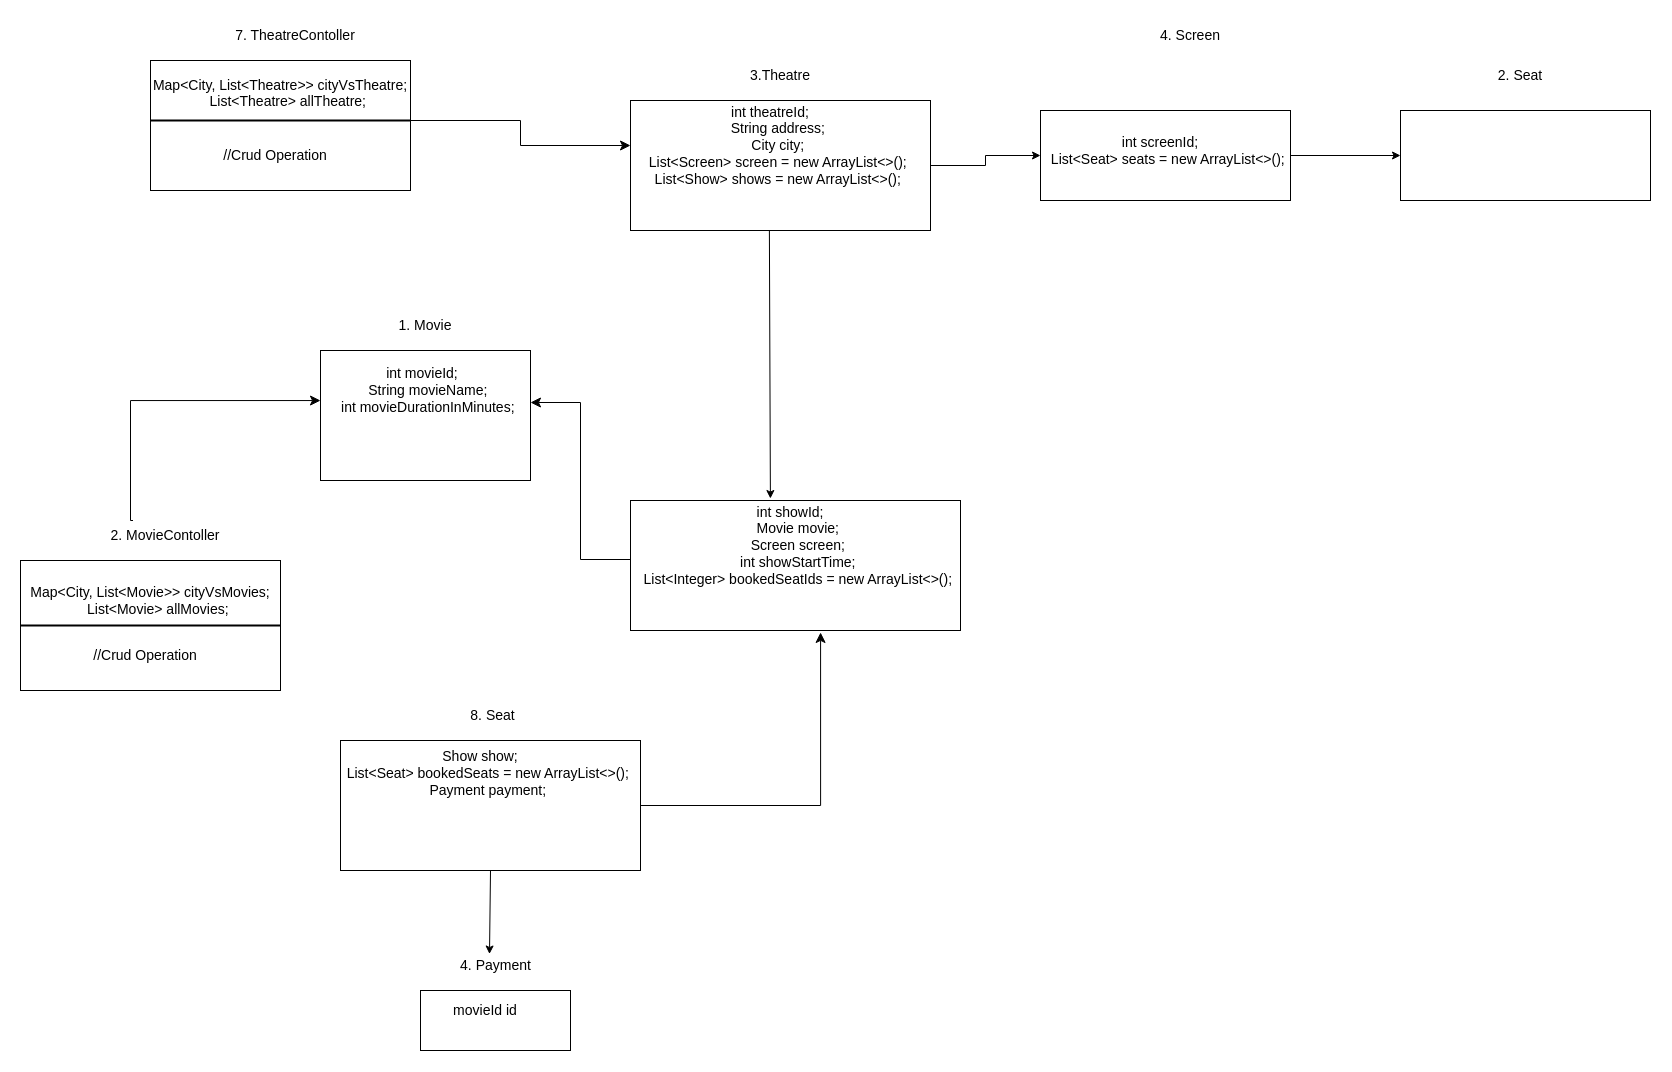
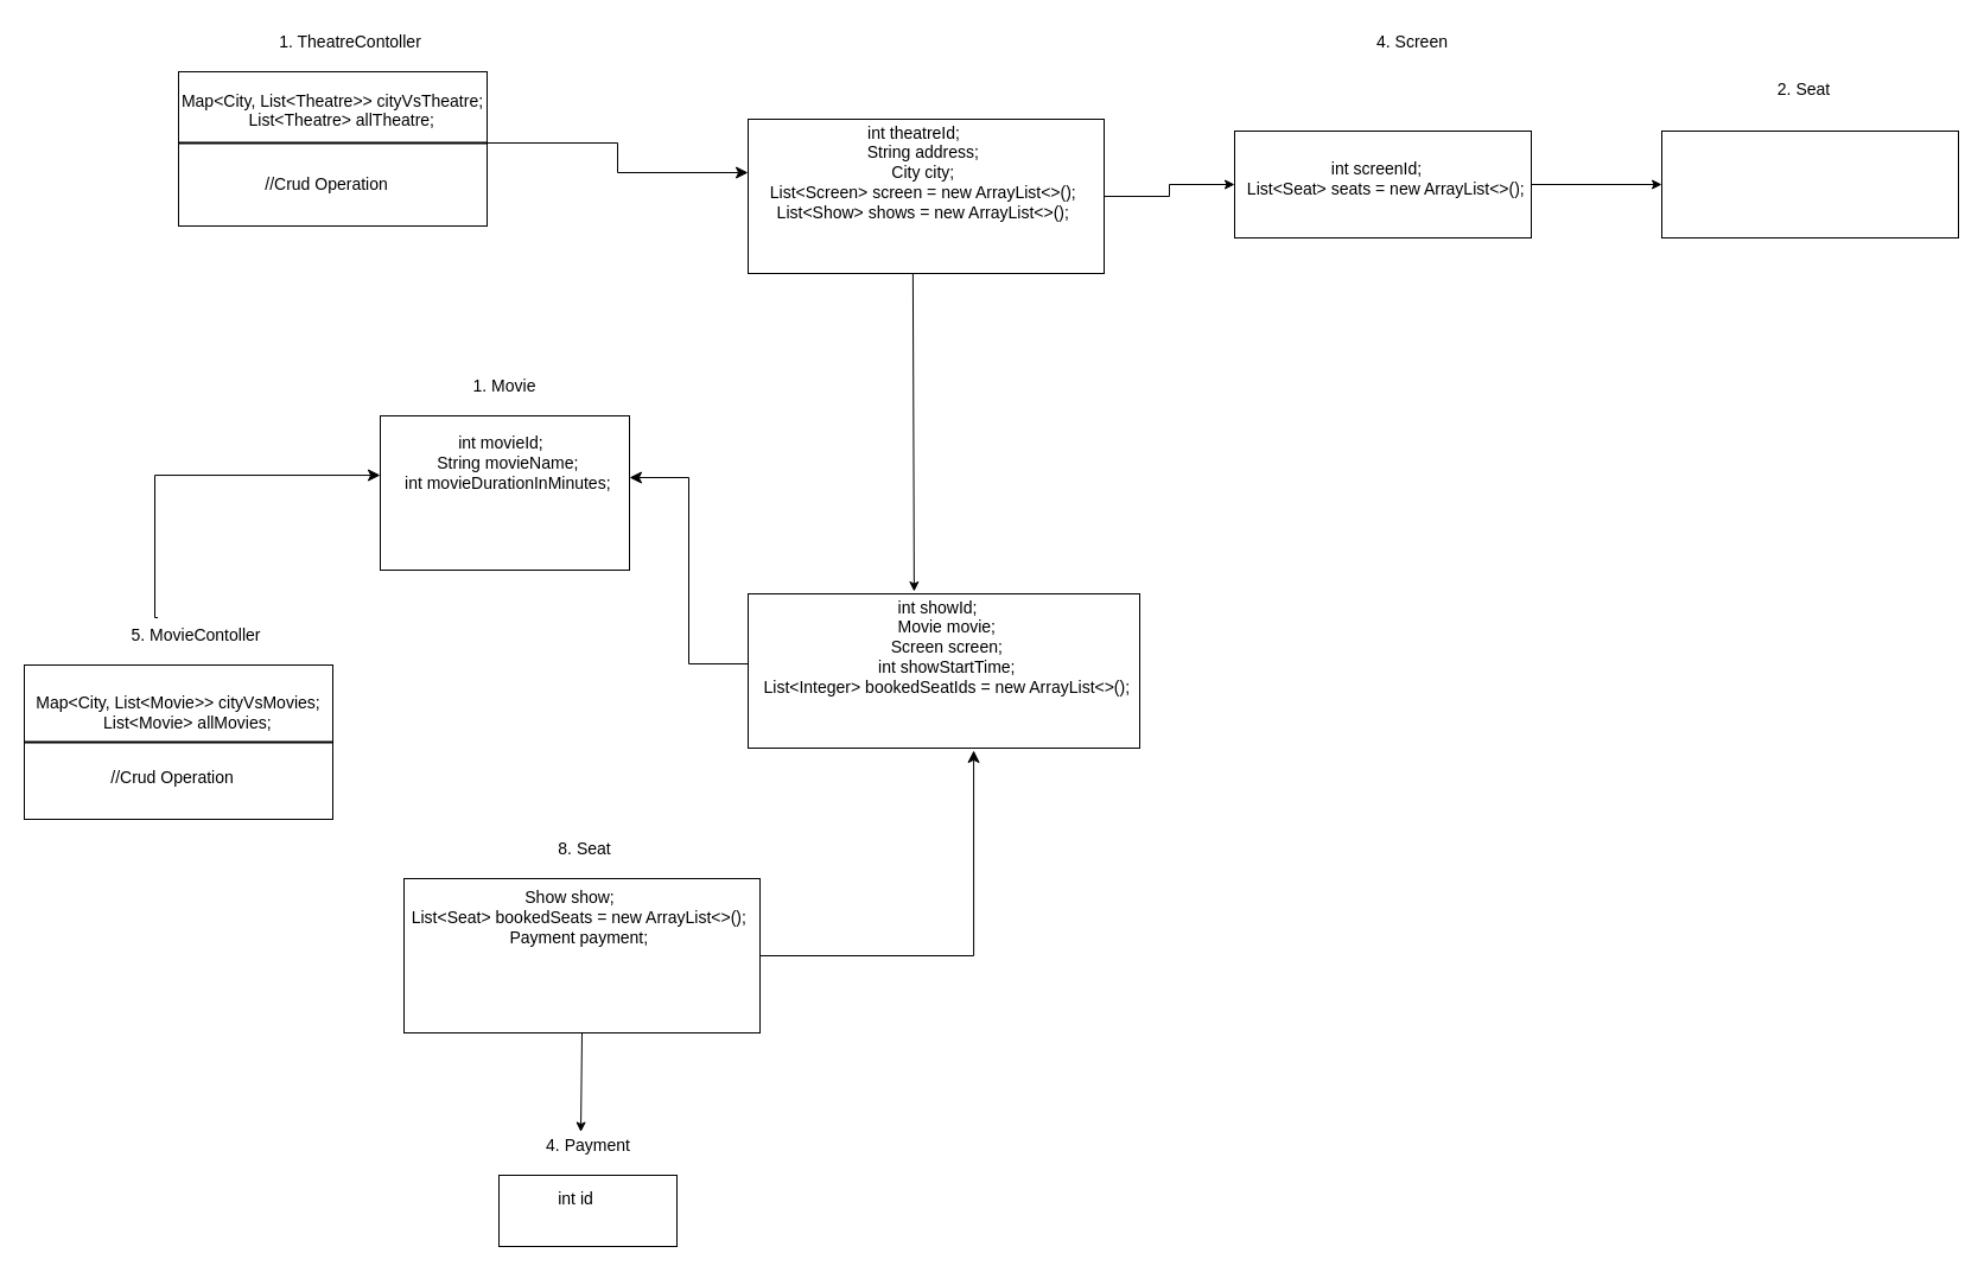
  <mxCell id="0" />
  <mxCell id="1" parent="0" />
  <mxCell id="2" value="" style="rounded=0;whiteSpace=wrap;html=1;" parent="1" vertex="1"><mxGeometry x="320" y="350" width="210" height="130" as="geometry" /></mxCell>
  <mxCell id="3" value="&lt;font style=&quot;font-size: 14px;&quot;&gt;1. Movie&lt;/font&gt;" style="text;html=1;align=center;verticalAlign=middle;whiteSpace=wrap;rounded=0;" parent="1" vertex="1"><mxGeometry x="395" y="310" width="60" height="30" as="geometry" /></mxCell>
  <mxCell id="4" value="&lt;pre lang=&quot;java&quot; class=&quot;code highlight&quot;&gt;&lt;font face=&quot;Helvetica&quot; style=&quot;font-size: 14px;&quot;&gt;&lt;span style=&quot;&quot; class=&quot;&quot;&gt; &lt;/span&gt;&lt;span style=&quot;&quot; class=&quot;hljs-type&quot;&gt;int&lt;/span&gt;&lt;span style=&quot;&quot; class=&quot;&quot;&gt; movieId;&lt;/span&gt;&lt;br&gt;&lt;span style=&quot;&quot; class=&quot;&quot;&gt;    String movieName;&lt;/span&gt;&lt;br&gt;&lt;span style=&quot;&quot; class=&quot;&quot;&gt;    &lt;/span&gt;&lt;span style=&quot;&quot; class=&quot;hljs-type&quot;&gt;int&lt;/span&gt;&lt;span style=&quot;&quot; class=&quot;&quot;&gt; movieDurationInMinutes;&lt;/span&gt;&lt;/font&gt;&lt;br&gt;&lt;/pre&gt;" style="text;html=1;align=center;verticalAlign=middle;whiteSpace=wrap;rounded=0;" parent="1" vertex="1"><mxGeometry x="330" y="360" width="180" height="60" as="geometry" /></mxCell>
  <mxCell id="5" value="" style="rounded=0;whiteSpace=wrap;html=1;" parent="1" vertex="1"><mxGeometry x="20" y="560" width="260" height="130" as="geometry" /></mxCell>
- <mxCell id="6" value="&lt;font style=&quot;font-size: 14px;&quot;&gt;2. MovieContoller&lt;/font&gt;" style="text;html=1;align=center;verticalAlign=middle;whiteSpace=wrap;rounded=0;" parent="1" vertex="1"><mxGeometry x="100" y="520" width="130" height="30" as="geometry" /></mxCell>
+ <mxCell id="6" value="&lt;font style=&quot;font-size: 14px;&quot;&gt;5. MovieContoller&lt;/font&gt;" style="text;html=1;align=center;verticalAlign=middle;whiteSpace=wrap;rounded=0;" parent="1" vertex="1"><mxGeometry x="100" y="520" width="130" height="30" as="geometry" /></mxCell>
  <mxCell id="7" value="&lt;pre lang=&quot;java&quot; class=&quot;code highlight&quot;&gt;&lt;font style=&quot;font-size: 14px;&quot; face=&quot;Helvetica&quot;&gt;&lt;span class=&quot;&quot;&gt;Map&amp;lt;City, List&amp;lt;Movie&amp;gt;&amp;gt; cityVsMovies;&lt;/span&gt;&lt;br/&gt;&lt;span class=&quot;&quot;&gt;    List&amp;lt;Movie&amp;gt; allMovies;&lt;/span&gt;&lt;/font&gt;&lt;br/&gt;&lt;/pre&gt;" style="text;html=1;align=center;verticalAlign=middle;whiteSpace=wrap;rounded=0;" parent="1" vertex="1"><mxGeometry x="60" y="570" width="180" height="60" as="geometry" /></mxCell>
  <mxCell id="8" value="" style="line;strokeWidth=2;html=1;" parent="1" vertex="1"><mxGeometry x="20" y="620" width="260" height="10" as="geometry" /></mxCell>
  <mxCell id="9" value="&lt;font style=&quot;font-size: 14px;&quot;&gt;//Crud Operation&lt;/font&gt;" style="text;html=1;align=center;verticalAlign=middle;whiteSpace=wrap;rounded=0;" parent="1" vertex="1"><mxGeometry x="90" y="640" width="110" height="30" as="geometry" /></mxCell>
  <mxCell id="10" value="" style="edgeStyle=elbowEdgeStyle;elbow=horizontal;endArrow=classic;html=1;curved=0;rounded=0;endSize=8;startSize=8;entryX=0;entryY=0.385;entryDx=0;entryDy=0;entryPerimeter=0;exitX=0.25;exitY=0;exitDx=0;exitDy=0;" parent="1" source="6" target="2" edge="1"><mxGeometry width="50" height="50" relative="1" as="geometry"><mxPoint x="130" y="480" as="sourcePoint" /><mxPoint x="420" y="500" as="targetPoint" /><Array as="points"><mxPoint x="130" y="440" /></Array></mxGeometry></mxCell>
  <mxCell id="11" value="" style="edgeStyle=orthogonalEdgeStyle;rounded=0;orthogonalLoop=1;jettySize=auto;html=1;" parent="1" source="12" target="16" edge="1"><mxGeometry relative="1" as="geometry" /></mxCell>
  <mxCell id="12" value="" style="rounded=0;whiteSpace=wrap;html=1;" parent="1" vertex="1"><mxGeometry x="630" y="100" width="300" height="130" as="geometry" /></mxCell>
- <mxCell id="13" value="&lt;font style=&quot;font-size: 14px;&quot;&gt;3.Theatre&lt;/font&gt;" style="text;html=1;align=center;verticalAlign=middle;whiteSpace=wrap;rounded=0;" parent="1" vertex="1"><mxGeometry x="750" y="60" width="60" height="30" as="geometry" /></mxCell>
  <mxCell id="14" value="&lt;pre lang=&quot;java&quot; class=&quot;code highlight&quot;&gt;&lt;font style=&quot;font-size: 14px;&quot; face=&quot;Helvetica&quot;&gt;&lt;span class=&quot;hljs-type&quot;&gt;int&lt;/span&gt;&lt;span class=&quot;&quot;&gt; theatreId;&lt;/span&gt;&lt;br/&gt;&lt;span class=&quot;&quot;&gt;    String address;&lt;/span&gt;&lt;br/&gt;&lt;span class=&quot;&quot;&gt;    City city;&lt;/span&gt;&lt;br/&gt;&lt;span class=&quot;&quot;&gt;    List&amp;lt;Screen&amp;gt; screen = &lt;/span&gt;&lt;span class=&quot;hljs-keyword&quot;&gt;new&lt;/span&gt;&lt;span class=&quot;&quot;&gt; &lt;/span&gt;&lt;span class=&quot;hljs-title.class&quot;&gt;ArrayList&lt;/span&gt;&lt;span class=&quot;&quot;&gt;&amp;lt;&amp;gt;();&lt;/span&gt;&lt;br/&gt;&lt;span class=&quot;&quot;&gt;    List&amp;lt;Show&amp;gt; shows = &lt;/span&gt;&lt;span class=&quot;hljs-keyword&quot;&gt;new&lt;/span&gt;&lt;span class=&quot;&quot;&gt; &lt;/span&gt;&lt;span class=&quot;hljs-title.class&quot;&gt;ArrayList&lt;/span&gt;&lt;span class=&quot;&quot;&gt;&amp;lt;&amp;gt;();&lt;/span&gt;&lt;/font&gt;&lt;br/&gt;&lt;/pre&gt;" style="text;html=1;align=center;verticalAlign=middle;whiteSpace=wrap;rounded=0;" parent="1" vertex="1"><mxGeometry x="620" y="100" width="300" height="90" as="geometry" /></mxCell>
  <mxCell id="15" value="" style="edgeStyle=orthogonalEdgeStyle;rounded=0;orthogonalLoop=1;jettySize=auto;html=1;" edge="1" parent="1" source="16" target="23"><mxGeometry relative="1" as="geometry" /></mxCell>
  <mxCell id="16" value="" style="rounded=0;whiteSpace=wrap;html=1;" parent="1" vertex="1"><mxGeometry x="1040" y="110" width="250" height="90" as="geometry" /></mxCell>
  <mxCell id="17" value="&lt;font style=&quot;font-size: 14px;&quot;&gt;4. Screen&lt;/font&gt;" style="text;html=1;align=center;verticalAlign=middle;whiteSpace=wrap;rounded=0;" parent="1" vertex="1"><mxGeometry x="1150" y="20" width="80" height="30" as="geometry" /></mxCell>
  <mxCell id="18" value="&lt;pre lang=&quot;java&quot; class=&quot;code highlight&quot;&gt;&lt;font style=&quot;font-size: 14px;&quot; face=&quot;Helvetica&quot;&gt;&lt;span class=&quot;hljs-type&quot;&gt;int&lt;/span&gt;&lt;span class=&quot;&quot;&gt; screenId;&lt;/span&gt;&lt;br/&gt;&lt;span class=&quot;&quot;&gt;    List&amp;lt;Seat&amp;gt; seats = &lt;/span&gt;&lt;span class=&quot;hljs-keyword&quot;&gt;new&lt;/span&gt;&lt;span class=&quot;&quot;&gt; &lt;/span&gt;&lt;span class=&quot;hljs-title.class&quot;&gt;ArrayList&lt;/span&gt;&lt;span class=&quot;&quot;&gt;&amp;lt;&amp;gt;();&lt;/span&gt;&lt;/font&gt;&lt;br/&gt;&lt;/pre&gt;" style="text;html=1;align=center;verticalAlign=middle;whiteSpace=wrap;rounded=0;" parent="1" vertex="1"><mxGeometry x="1070" y="120" width="180" height="60" as="geometry" /></mxCell>
  <mxCell id="19" value="" style="rounded=0;whiteSpace=wrap;html=1;" vertex="1" parent="1"><mxGeometry x="630" y="500" width="330" height="130" as="geometry" /></mxCell>
  <mxCell id="20" value="&lt;pre lang=&quot;java&quot; class=&quot;code highlight&quot;&gt;&lt;font style=&quot;font-size: 14px;&quot; face=&quot;Helvetica&quot;&gt;&lt;span class=&quot;hljs-type&quot;&gt;int&lt;/span&gt;&lt;span class=&quot;&quot;&gt; showId;&lt;/span&gt;&lt;br/&gt;&lt;span class=&quot;&quot;&gt;    Movie movie;&lt;/span&gt;&lt;br/&gt;&lt;span class=&quot;&quot;&gt;    Screen screen;&lt;/span&gt;&lt;br/&gt;&lt;span class=&quot;&quot;&gt;    &lt;/span&gt;&lt;span class=&quot;hljs-type&quot;&gt;int&lt;/span&gt;&lt;span class=&quot;&quot;&gt; showStartTime;&lt;/span&gt;&lt;br/&gt;&lt;span class=&quot;&quot;&gt;    List&amp;lt;Integer&amp;gt; bookedSeatIds = &lt;/span&gt;&lt;span class=&quot;hljs-keyword&quot;&gt;new&lt;/span&gt;&lt;span class=&quot;&quot;&gt; &lt;/span&gt;&lt;span class=&quot;hljs-title.class&quot;&gt;ArrayList&lt;/span&gt;&lt;span class=&quot;&quot;&gt;&amp;lt;&amp;gt;();&lt;/span&gt;&lt;/font&gt;&lt;br/&gt;&lt;/pre&gt;" style="text;html=1;align=center;verticalAlign=middle;whiteSpace=wrap;rounded=0;" vertex="1" parent="1"><mxGeometry x="640" y="500" width="300" height="90" as="geometry" /></mxCell>
  <mxCell id="21" value="" style="endArrow=classic;html=1;rounded=0;exitX=0.463;exitY=1;exitDx=0;exitDy=0;exitPerimeter=0;entryX=0.433;entryY=-0.022;entryDx=0;entryDy=0;entryPerimeter=0;" edge="1" parent="1" source="12" target="20"><mxGeometry width="50" height="50" relative="1" as="geometry"><mxPoint x="560" y="410" as="sourcePoint" /><mxPoint x="610" y="360" as="targetPoint" /></mxGeometry></mxCell>
  <mxCell id="22" value="" style="edgeStyle=elbowEdgeStyle;elbow=horizontal;endArrow=classic;html=1;curved=0;rounded=0;endSize=8;startSize=8;entryX=1;entryY=0.4;entryDx=0;entryDy=0;entryPerimeter=0;" edge="1" parent="1" target="2"><mxGeometry width="50" height="50" relative="1" as="geometry"><mxPoint x="630" y="559" as="sourcePoint" /><mxPoint x="610" y="360" as="targetPoint" /></mxGeometry></mxCell>
  <mxCell id="23" value="" style="rounded=0;whiteSpace=wrap;html=1;" vertex="1" parent="1"><mxGeometry x="1400" y="110" width="250" height="90" as="geometry" /></mxCell>
  <mxCell id="24" value="&lt;font style=&quot;font-size: 14px;&quot;&gt;2. Seat&lt;/font&gt;" style="text;html=1;align=center;verticalAlign=middle;whiteSpace=wrap;rounded=0;" vertex="1" parent="1"><mxGeometry x="1480" y="60" width="80" height="30" as="geometry" /></mxCell>
  <mxCell id="25" value="" style="rounded=0;whiteSpace=wrap;html=1;" vertex="1" parent="1"><mxGeometry x="150" y="60" width="260" height="130" as="geometry" /></mxCell>
- <mxCell id="26" value="&lt;font style=&quot;font-size: 14px;&quot;&gt;7. TheatreContoller&lt;/font&gt;" style="text;html=1;align=center;verticalAlign=middle;whiteSpace=wrap;rounded=0;" vertex="1" parent="1"><mxGeometry x="230" y="20" width="130" height="30" as="geometry" /></mxCell>
+ <mxCell id="26" value="&lt;font style=&quot;font-size: 14px;&quot;&gt;1. TheatreContoller&lt;/font&gt;" style="text;html=1;align=center;verticalAlign=middle;whiteSpace=wrap;rounded=0;" vertex="1" parent="1"><mxGeometry x="230" y="20" width="130" height="30" as="geometry" /></mxCell>
  <mxCell id="27" value="&lt;pre lang=&quot;java&quot; class=&quot;code highlight&quot;&gt;&lt;font style=&quot;font-size: 14px;&quot; face=&quot;Helvetica&quot;&gt;&lt;span class=&quot;&quot;&gt;Map&amp;lt;City, List&amp;lt;Theatre&amp;gt;&amp;gt; cityVsTheatre;&lt;/span&gt;&lt;br/&gt;&lt;span class=&quot;&quot;&gt;    List&amp;lt;Theatre&amp;gt; allTheatre;&lt;/span&gt;&lt;br/&gt;&lt;/font&gt;&lt;br/&gt;&lt;/pre&gt;" style="text;html=1;align=center;verticalAlign=middle;whiteSpace=wrap;rounded=0;" vertex="1" parent="1"><mxGeometry x="190" y="70" width="180" height="60" as="geometry" /></mxCell>
  <mxCell id="28" value="" style="line;strokeWidth=2;html=1;" vertex="1" parent="1"><mxGeometry x="150" y="110" width="260" height="20" as="geometry" /></mxCell>
  <mxCell id="29" value="&lt;font style=&quot;font-size: 14px;&quot;&gt;//Crud Operation&lt;/font&gt;" style="text;html=1;align=center;verticalAlign=middle;whiteSpace=wrap;rounded=0;" vertex="1" parent="1"><mxGeometry x="220" y="140" width="110" height="30" as="geometry" /></mxCell>
  <mxCell id="30" value="" style="edgeStyle=elbowEdgeStyle;elbow=horizontal;endArrow=classic;html=1;curved=0;rounded=0;endSize=8;startSize=8;exitX=1;exitY=0.5;exitDx=0;exitDy=0;exitPerimeter=0;" edge="1" parent="1" source="28"><mxGeometry width="50" height="50" relative="1" as="geometry"><mxPoint x="550" y="360" as="sourcePoint" /><mxPoint x="630" y="145" as="targetPoint" /></mxGeometry></mxCell>
  <mxCell id="31" value="" style="rounded=0;whiteSpace=wrap;html=1;" vertex="1" parent="1"><mxGeometry x="340" y="740" width="300" height="130" as="geometry" /></mxCell>
  <mxCell id="32" value="&lt;font style=&quot;font-size: 14px;&quot;&gt;8. Seat&lt;/font&gt;" style="text;html=1;align=center;verticalAlign=middle;whiteSpace=wrap;rounded=0;" vertex="1" parent="1"><mxGeometry x="455" y="700" width="75" height="30" as="geometry" /></mxCell>
  <mxCell id="33" value="&lt;pre lang=&quot;java&quot; class=&quot;code highlight&quot;&gt;&lt;font style=&quot;font-size: 14px;&quot; face=&quot;Helvetica&quot;&gt;&lt;span class=&quot;&quot;&gt;Show show;&lt;/span&gt;&lt;br/&gt;&lt;span class=&quot;&quot;&gt;    List&amp;lt;Seat&amp;gt; bookedSeats = &lt;/span&gt;&lt;span class=&quot;hljs-keyword&quot;&gt;new&lt;/span&gt;&lt;span class=&quot;&quot;&gt; &lt;/span&gt;&lt;span class=&quot;hljs-title.class&quot;&gt;ArrayList&lt;/span&gt;&lt;span class=&quot;&quot;&gt;&amp;lt;&amp;gt;();&lt;/span&gt;&lt;br/&gt;&lt;span class=&quot;&quot;&gt;    Payment payment;&lt;/span&gt;&lt;br/&gt;&lt;/font&gt;&lt;br/&gt;&lt;/pre&gt;" style="text;html=1;align=center;verticalAlign=middle;whiteSpace=wrap;rounded=0;" vertex="1" parent="1"><mxGeometry x="390" y="750" width="180" height="60" as="geometry" /></mxCell>
  <mxCell id="34" value="" style="edgeStyle=segmentEdgeStyle;endArrow=classic;html=1;curved=0;rounded=0;endSize=8;startSize=8;entryX=0.576;entryY=1.015;entryDx=0;entryDy=0;entryPerimeter=0;exitX=1;exitY=0.5;exitDx=0;exitDy=0;" edge="1" parent="1" source="31" target="19"><mxGeometry width="50" height="50" relative="1" as="geometry"><mxPoint x="650" y="810" as="sourcePoint" /><mxPoint x="600" y="760" as="targetPoint" /></mxGeometry></mxCell>
  <mxCell id="35" value="" style="rounded=0;whiteSpace=wrap;html=1;" vertex="1" parent="1"><mxGeometry x="420" y="990" width="150" height="60" as="geometry" /></mxCell>
  <mxCell id="36" value="&lt;span style=&quot;font-size: 14px;&quot;&gt;4. Payment&lt;/span&gt;" style="text;html=1;align=center;verticalAlign=middle;whiteSpace=wrap;rounded=0;" vertex="1" parent="1"><mxGeometry x="457.5" y="950" width="75" height="30" as="geometry" /></mxCell>
- <mxCell id="37" value="&lt;pre lang=&quot;java&quot; class=&quot;code highlight&quot;&gt;&lt;font face=&quot;Helvetica&quot;&gt;&lt;span style=&quot;font-size: 14px;&quot;&gt;movieId id&lt;/span&gt;&lt;/font&gt;&lt;/pre&gt;" style="text;html=1;align=center;verticalAlign=middle;whiteSpace=wrap;rounded=0;" vertex="1" parent="1"><mxGeometry x="395" y="990" width="180" height="40" as="geometry" /></mxCell>
+ <mxCell id="37" value="&lt;pre lang=&quot;java&quot; class=&quot;code highlight&quot;&gt;&lt;font face=&quot;Helvetica&quot;&gt;&lt;span style=&quot;font-size: 14px;&quot;&gt;int id&lt;/span&gt;&lt;/font&gt;&lt;/pre&gt;" style="text;html=1;align=center;verticalAlign=middle;whiteSpace=wrap;rounded=0;" vertex="1" parent="1"><mxGeometry x="395" y="990" width="180" height="40" as="geometry" /></mxCell>
  <mxCell id="38" value="" style="endArrow=classic;html=1;rounded=0;exitX=0.5;exitY=1;exitDx=0;exitDy=0;entryX=0.42;entryY=0.117;entryDx=0;entryDy=0;entryPerimeter=0;" edge="1" parent="1" source="31" target="36"><mxGeometry width="50" height="50" relative="1" as="geometry"><mxPoint x="550" y="930" as="sourcePoint" /><mxPoint x="600" y="880" as="targetPoint" /></mxGeometry></mxCell>
